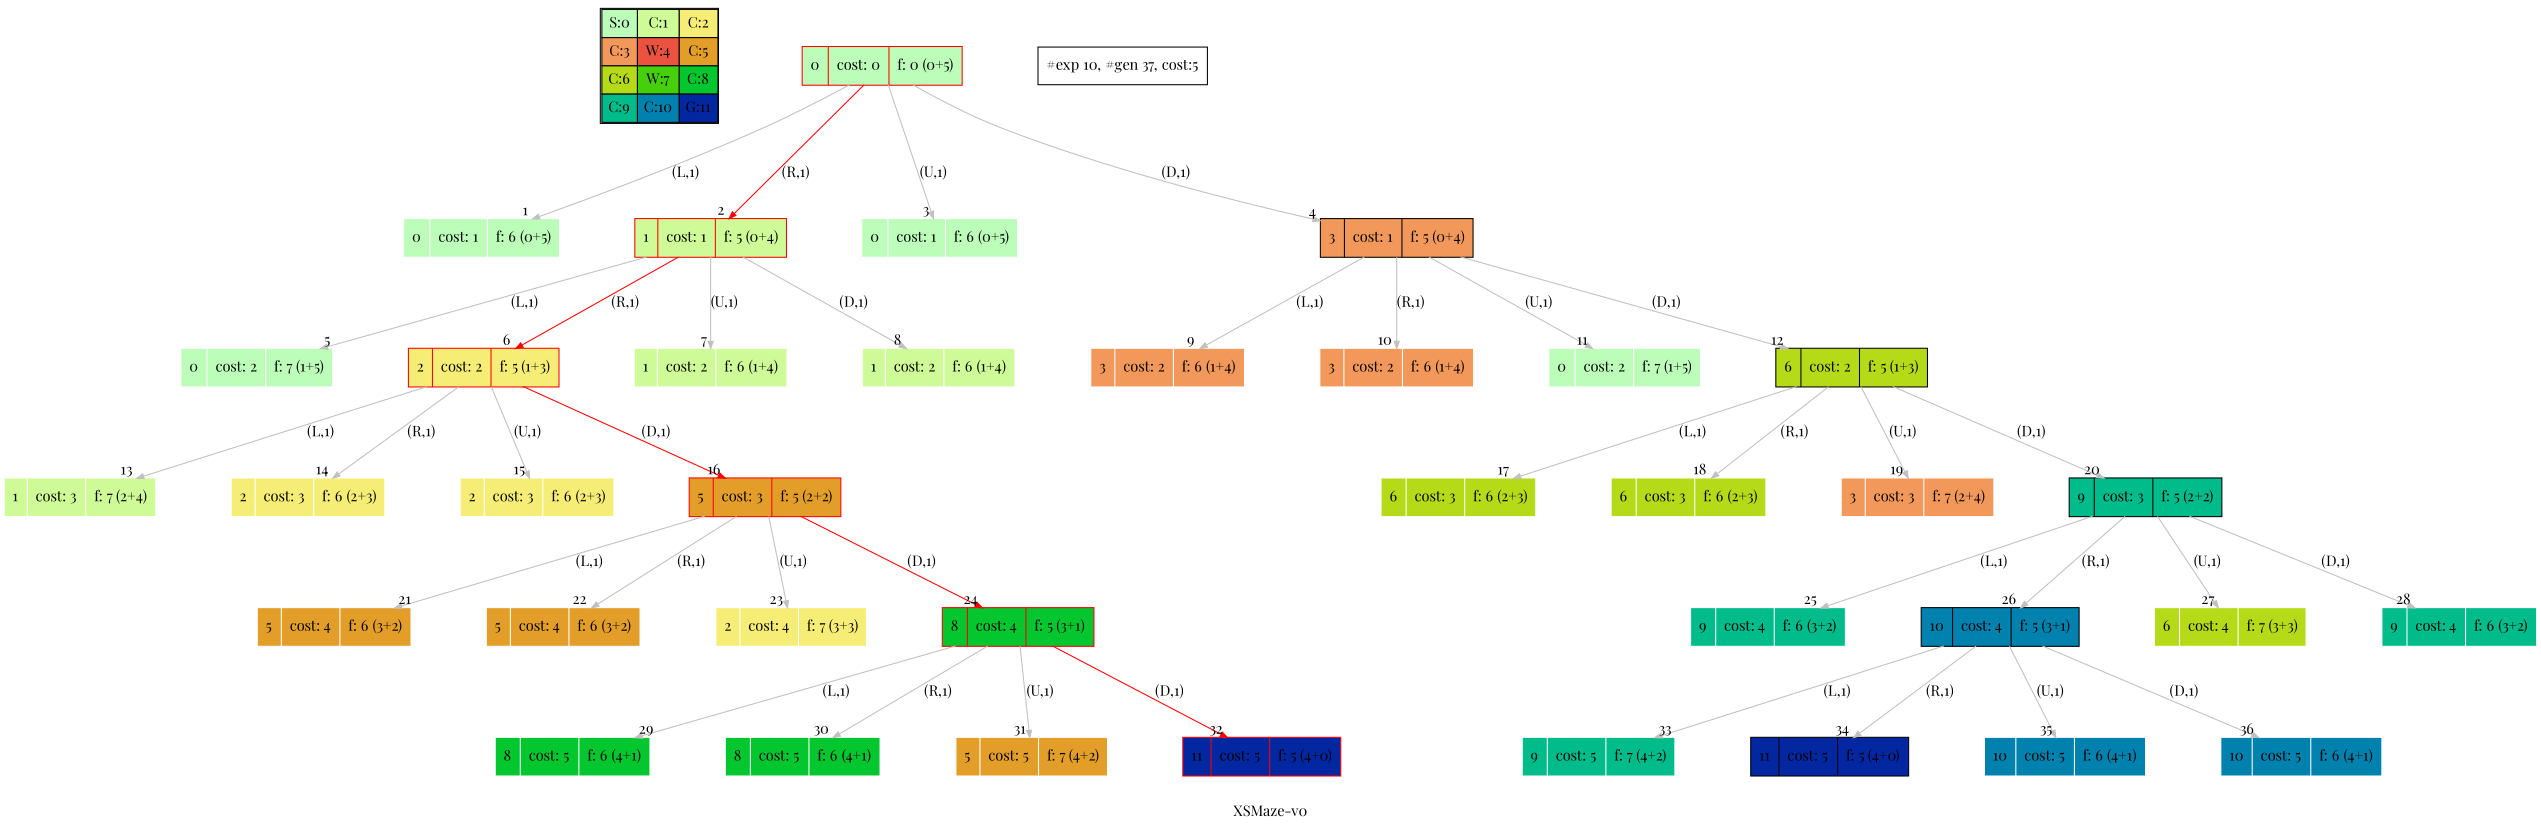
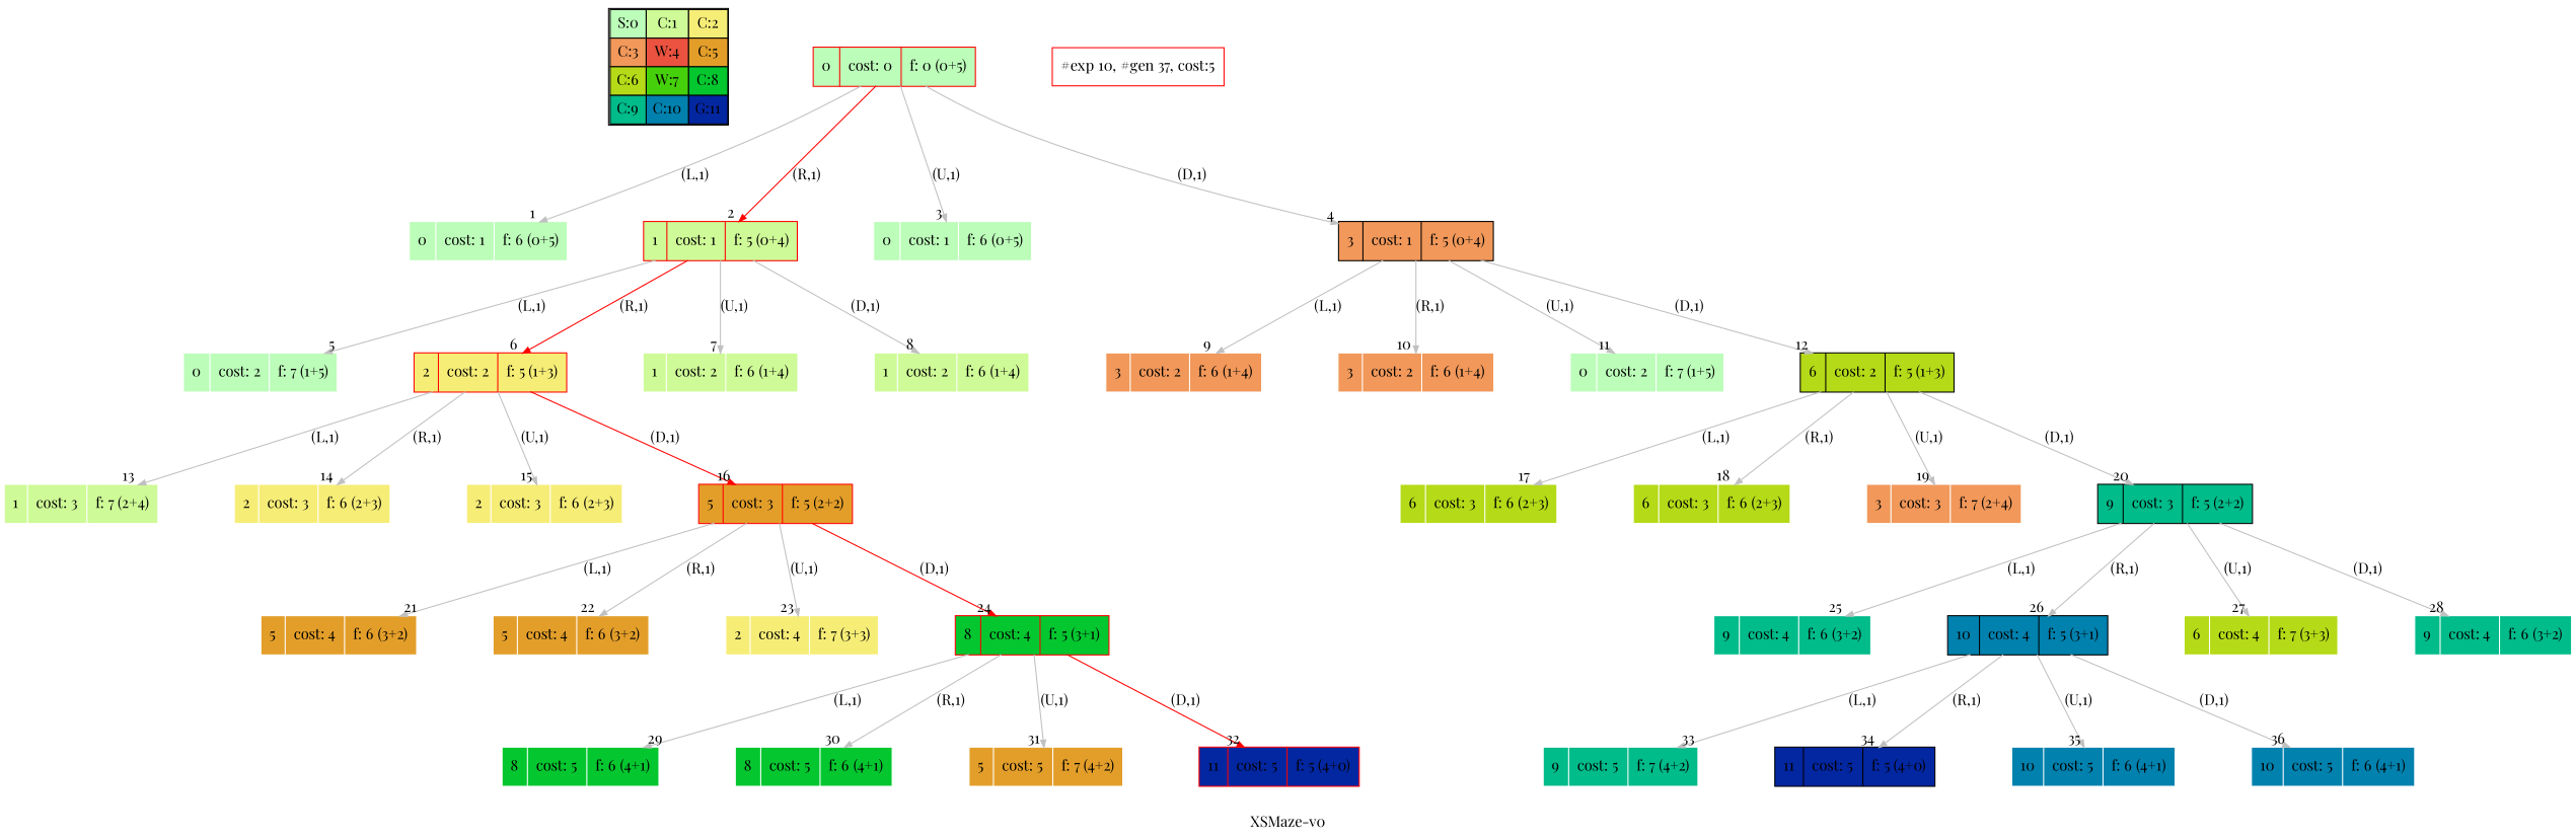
  digraph {
    label="XSMaze-v0"
    nodesep=1
    ranksep=1
    fontname="Playfair Display"
    node [shape=record fontname="Playfair Display" color=white fillcolor="0.32745098 0.267733   0.99083125 1.        " style=filled]
    edge [arrowsize=0.7 color=grey fontname="Playfair Display"]
    n1 [label=<<table border="1" cellpadding="5" cellspacing="0" cellborder="1"><tr><td bgcolor="0.32745098 0.267733   0.99083125 1.        ">S:0</td><td bgcolor="0.24117647 0.39545121 0.97940977 1.        ">C:1</td><td bgcolor="0.15490196 0.51591783 0.96349314 1.        ">C:2</td></tr><tr><td bgcolor="0.06862745 0.62692381 0.94315443 1.        ">C:3</td><td bgcolor="0.01764706 0.72643357 0.91848699 1.        ">W:4</td><td bgcolor="0.10392157 0.81262237 0.88960401 1.        ">C:5</td></tr><tr><td bgcolor="0.19803922 0.88960401 0.8534438  1.        ">C:6</td><td bgcolor="0.28431373 0.94315443 0.81619691 1.        ">W:7</td><td bgcolor="0.37058824 0.97940977 0.77520398 1.        ">C:8</td></tr><tr><td bgcolor="0.45686275 0.99770518 0.73065313 1.        ">C:9</td><td bgcolor="0.54313725 0.99770518 0.68274886 1.        ">C:10</td><td bgcolor="0.62941176 0.97940977 0.63171101 1.        ">G:11</td></tr></table>> shape=plaintext color="" fillcolor="" style=""]
    n2 [color=red label="<f0>0 |<f1> cost: 0 |<f2> f: 0 (0+5)"]
    n3 [label="<f0>0 |<f1> cost: 1 |<f2> f: 6 (0+5)"]
    n4 [color=red fillcolor="0.24117647 0.39545121 0.97940977 1.        " label="<f0>1 |<f1> cost: 1 |<f2> f: 5 (0+4)"]
    n5 [label="<f0>0 |<f1> cost: 1 |<f2> f: 6 (0+5)"]
    n6 [color=black fillcolor="0.06862745 0.62692381 0.94315443 1.        " label="<f0>3 |<f1> cost: 1 |<f2> f: 5 (0+4)"]
    n7 [label="<f0>0 |<f1> cost: 2 |<f2> f: 7 (1+5)"]
    n8 [color=red fillcolor="0.15490196 0.51591783 0.96349314 1.        " label="<f0>2 |<f1> cost: 2 |<f2> f: 5 (1+3)"]
    n9 [fillcolor="0.24117647 0.39545121 0.97940977 1.        " label="<f0>1 |<f1> cost: 2 |<f2> f: 6 (1+4)"]
    n10 [fillcolor="0.24117647 0.39545121 0.97940977 1.        " label="<f0>1 |<f1> cost: 2 |<f2> f: 6 (1+4)"]
    n11 [fillcolor="0.06862745 0.62692381 0.94315443 1.        " label="<f0>3 |<f1> cost: 2 |<f2> f: 6 (1+4)"]
    n12 [fillcolor="0.06862745 0.62692381 0.94315443 1.        " label="<f0>3 |<f1> cost: 2 |<f2> f: 6 (1+4)"]
    n13 [label="<f0>0 |<f1> cost: 2 |<f2> f: 7 (1+5)"]
    n14 [color=black fillcolor="0.19803922 0.88960401 0.8534438  1.        " label="<f0>6 |<f1> cost: 2 |<f2> f: 5 (1+3)"]
    n15 [fillcolor="0.24117647 0.39545121 0.97940977 1.        " label="<f0>1 |<f1> cost: 3 |<f2> f: 7 (2+4)"]
    n16 [fillcolor="0.15490196 0.51591783 0.96349314 1.        " label="<f0>2 |<f1> cost: 3 |<f2> f: 6 (2+3)"]
    n17 [fillcolor="0.15490196 0.51591783 0.96349314 1.        " label="<f0>2 |<f1> cost: 3 |<f2> f: 6 (2+3)"]
    n18 [color=red fillcolor="0.10392157 0.81262237 0.88960401 1.        " label="<f0>5 |<f1> cost: 3 |<f2> f: 5 (2+2)"]
    n19 [fillcolor="0.19803922 0.88960401 0.8534438  1.        " label="<f0>6 |<f1> cost: 3 |<f2> f: 6 (2+3)"]
    n20 [fillcolor="0.19803922 0.88960401 0.8534438  1.        " label="<f0>6 |<f1> cost: 3 |<f2> f: 6 (2+3)"]
    n21 [fillcolor="0.06862745 0.62692381 0.94315443 1.        " label="<f0>3 |<f1> cost: 3 |<f2> f: 7 (2+4)"]
    n22 [color=black fillcolor="0.45686275 0.99770518 0.73065313 1.        " label="<f0>9 |<f1> cost: 3 |<f2> f: 5 (2+2)"]
    n23 [fillcolor="0.10392157 0.81262237 0.88960401 1.        " label="<f0>5 |<f1> cost: 4 |<f2> f: 6 (3+2)"]
    n24 [fillcolor="0.10392157 0.81262237 0.88960401 1.        " label="<f0>5 |<f1> cost: 4 |<f2> f: 6 (3+2)"]
    n25 [fillcolor="0.15490196 0.51591783 0.96349314 1.        " label="<f0>2 |<f1> cost: 4 |<f2> f: 7 (3+3)"]
    n26 [color=red fillcolor="0.37058824 0.97940977 0.77520398 1.        " label="<f0>8 |<f1> cost: 4 |<f2> f: 5 (3+1)"]
    n27 [fillcolor="0.45686275 0.99770518 0.73065313 1.        " label="<f0>9 |<f1> cost: 4 |<f2> f: 6 (3+2)"]
    n28 [color=black fillcolor="0.54313725 0.99770518 0.68274886 1.        " label="<f0>10 |<f1> cost: 4 |<f2> f: 5 (3+1)"]
    n29 [fillcolor="0.19803922 0.88960401 0.8534438  1.        " label="<f0>6 |<f1> cost: 4 |<f2> f: 7 (3+3)"]
    n30 [fillcolor="0.45686275 0.99770518 0.73065313 1.        " label="<f0>9 |<f1> cost: 4 |<f2> f: 6 (3+2)"]
    n31 [fillcolor="0.37058824 0.97940977 0.77520398 1.        " label="<f0>8 |<f1> cost: 5 |<f2> f: 6 (4+1)"]
    n32 [fillcolor="0.37058824 0.97940977 0.77520398 1.        " label="<f0>8 |<f1> cost: 5 |<f2> f: 6 (4+1)"]
    n33 [fillcolor="0.10392157 0.81262237 0.88960401 1.        " label="<f0>5 |<f1> cost: 5 |<f2> f: 7 (4+2)"]
    n34 [color=red fillcolor="0.62941176 0.97940977 0.63171101 1.        " label="<f0>11 |<f1> cost: 5 |<f2> f: 5 (4+0)"]
    n35 [fillcolor="0.45686275 0.99770518 0.73065313 1.        " label="<f0>9 |<f1> cost: 5 |<f2> f: 7 (4+2)"]
    n36 [color=black fillcolor="0.62941176 0.97940977 0.63171101 1.        " label="<f0>11 |<f1> cost: 5 |<f2> f: 5 (4+0)"]
    n37 [fillcolor="0.54313725 0.99770518 0.68274886 1.        " label="<f0>10 |<f1> cost: 5 |<f2> f: 6 (4+1)"]
    n38 [fillcolor="0.54313725 0.99770518 0.68274886 1.        " label="<f0>10 |<f1> cost: 5 |<f2> f: 6 (4+1)"]
-   "#exp 10, #gen 37, cost:5" [shape=box color="" fillcolor="" style=""]
+   "#exp 10, #gen 37, cost:5" [shape=box color=red fillcolor="" style=""]
    subgraph sub_1 {
      label=Map
      n1
    }
    n2 -> n3 [headlabel=" 1 " label="(L,1)"]
    n2 -> n4 [color=red headlabel=" 2 " label="(R,1)"]
    n2 -> n5 [headlabel=" 3 " label="(U,1)"]
    n2 -> n6 [headlabel=" 4 " label="(D,1)"]
    n4 -> n7 [headlabel=" 5 " label="(L,1)"]
    n4 -> n8 [color=red headlabel=" 6 " label="(R,1)"]
    n4 -> n9 [headlabel=" 7 " label="(U,1)"]
    n4 -> n10 [headlabel=" 8 " label="(D,1)"]
    n6 -> n11 [headlabel=" 9 " label="(L,1)"]
    n6 -> n12 [headlabel=" 10 " label="(R,1)"]
    n6 -> n13 [headlabel=" 11 " label="(U,1)"]
    n6 -> n14 [headlabel=" 12 " label="(D,1)"]
    n8 -> n15 [headlabel=" 13 " label="(L,1)"]
    n8 -> n16 [headlabel=" 14 " label="(R,1)"]
    n8 -> n17 [headlabel=" 15 " label="(U,1)"]
    n8 -> n18 [color=red headlabel=" 16 " label="(D,1)"]
    n14 -> n19 [headlabel=" 17 " label="(L,1)"]
    n14 -> n20 [headlabel=" 18 " label="(R,1)"]
    n14 -> n21 [headlabel=" 19 " label="(U,1)"]
    n14 -> n22 [headlabel=" 20 " label="(D,1)"]
    n18 -> n23 [headlabel=" 21 " label="(L,1)"]
    n18 -> n24 [headlabel=" 22 " label="(R,1)"]
    n18 -> n25 [headlabel=" 23 " label="(U,1)"]
    n18 -> n26 [color=red headlabel=" 24 " label="(D,1)"]
    n22 -> n27 [headlabel=" 25 " label="(L,1)"]
    n22 -> n28 [headlabel=" 26 " label="(R,1)"]
    n22 -> n29 [headlabel=" 27 " label="(U,1)"]
    n22 -> n30 [headlabel=" 28 " label="(D,1)"]
    n26 -> n31 [headlabel=" 29 " label="(L,1)"]
    n26 -> n32 [headlabel=" 30 " label="(R,1)"]
    n26 -> n33 [headlabel=" 31 " label="(U,1)"]
    n26 -> n34 [color=red headlabel=" 32 " label="(D,1)"]
    n28 -> n35 [headlabel=" 33 " label="(L,1)"]
    n28 -> n36 [headlabel=" 34 " label="(R,1)"]
    n28 -> n37 [headlabel=" 35 " label="(U,1)"]
    n28 -> n38 [headlabel=" 36 " label="(D,1)"]
  }
